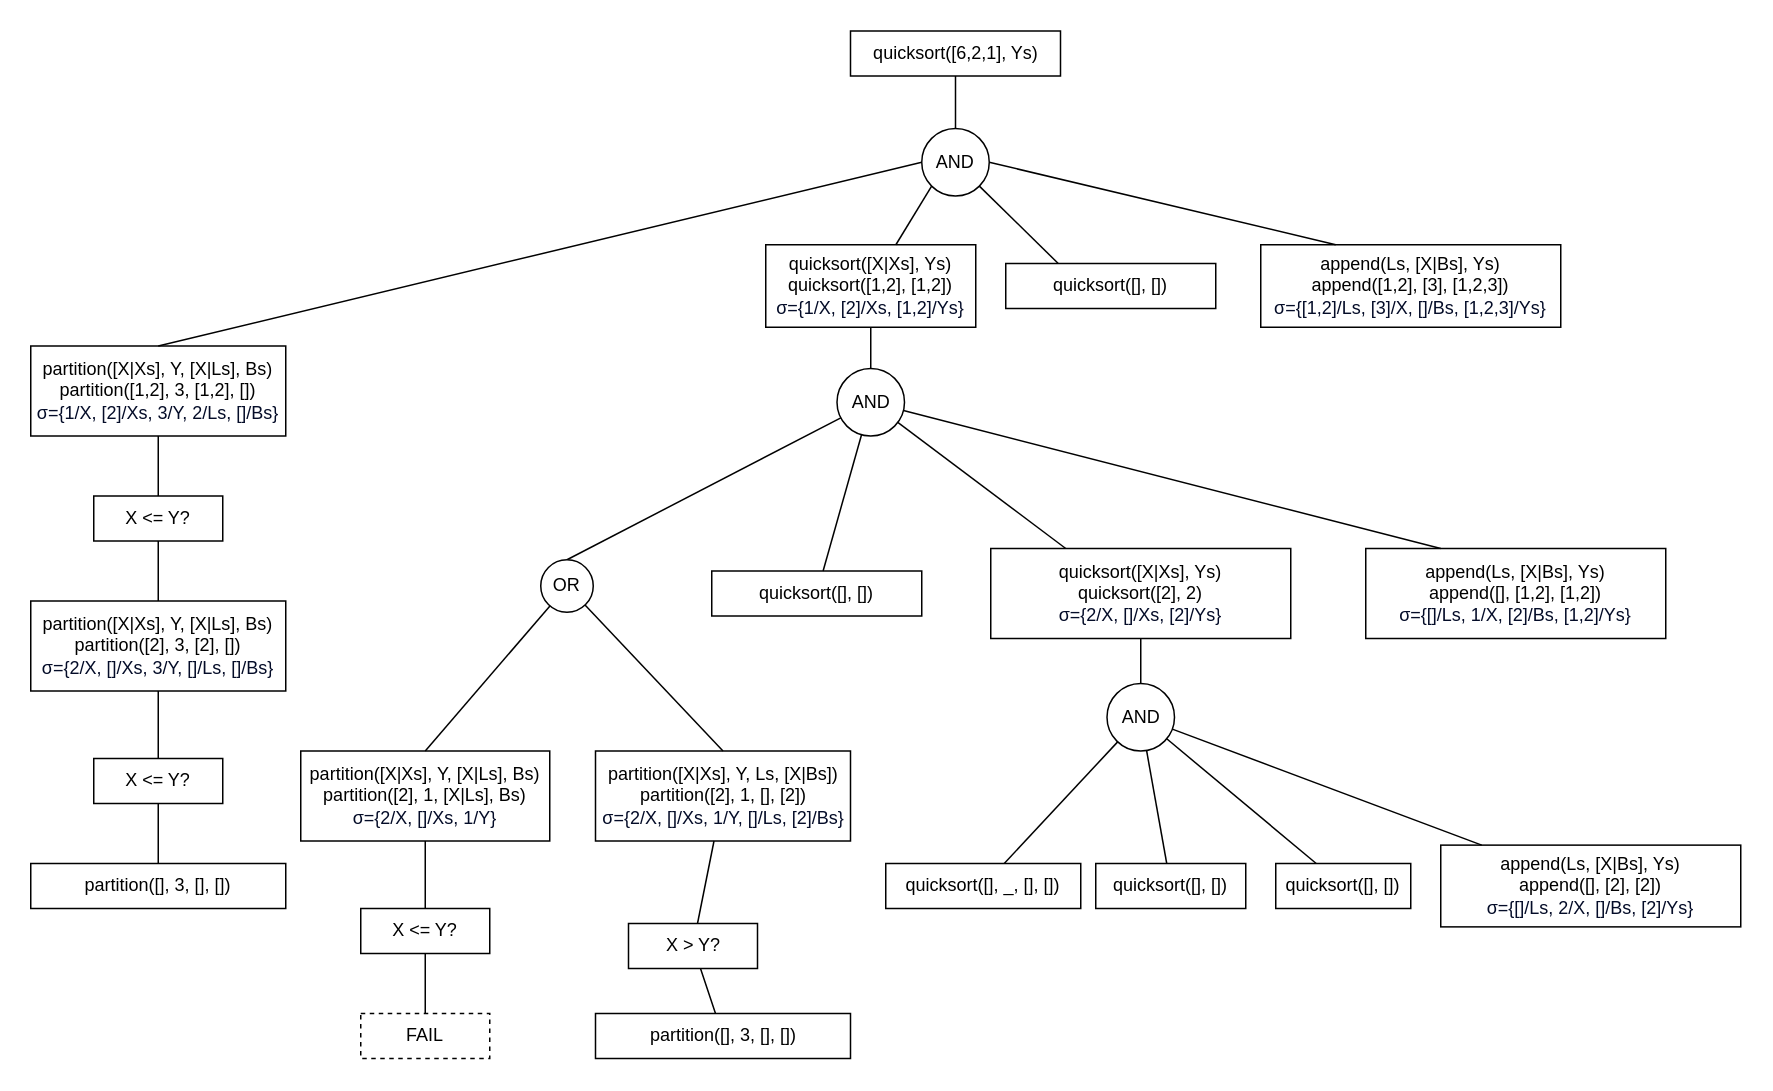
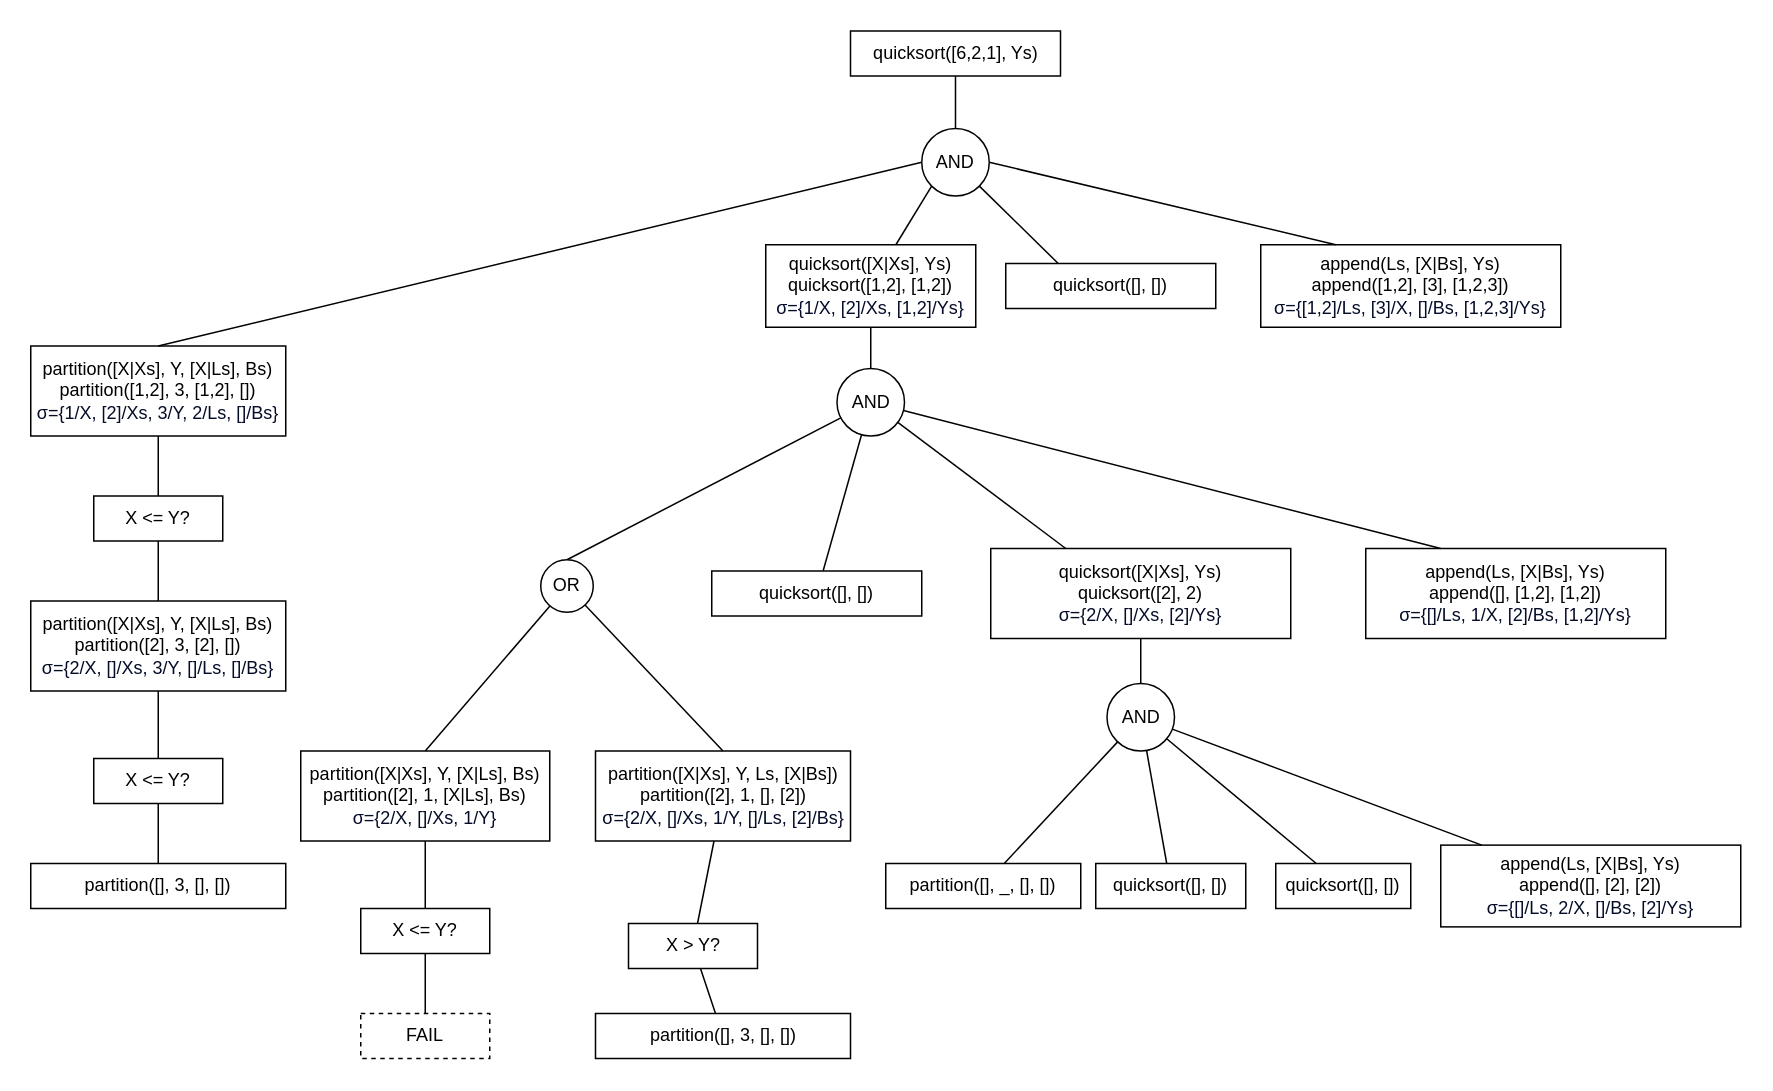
  <mxCell id="0" />
  <mxCell id="1" parent="0" />
  <mxCell id="2" style="rounded=0;orthogonalLoop=1;jettySize=auto;html=1;entryX=0.5;entryY=0;entryDx=0;entryDy=0;endArrow=none;endFill=0;exitX=0;exitY=0.5;exitDx=0;exitDy=0;" parent="1" source="49" target="5" edge="1"><mxGeometry relative="1" as="geometry"><mxPoint x="640" y="100" as="sourcePoint" /></mxGeometry></mxCell>
  <mxCell id="3" value="quicksort([6,2,1], Ys)" style="rounded=0;whiteSpace=wrap;html=1;fillColor=none;" parent="1" vertex="1"><mxGeometry x="566.5" y="20" width="140" height="30" as="geometry" /></mxCell>
  <mxCell id="4" style="edgeStyle=none;shape=connector;rounded=0;orthogonalLoop=1;jettySize=auto;html=1;strokeColor=default;align=center;verticalAlign=middle;fontFamily=Helvetica;fontSize=11;fontColor=default;labelBackgroundColor=default;endArrow=none;endFill=0;" parent="1" source="5" target="7" edge="1"><mxGeometry relative="1" as="geometry" /></mxCell>
  <mxCell id="5" value="partition([X|Xs], Y, [X|Ls], Bs)&lt;br&gt;partition([1,2], 3, [1,2], [])&lt;br&gt;&lt;span style=&quot;color: rgb(4, 12, 40); font-family: &amp;quot;Google Sans&amp;quot;, Arial, sans-serif; text-align: left;&quot;&gt;σ={1/X, [2]/Xs, 3/Y, 2/Ls, []/Bs}&lt;/span&gt;" style="rounded=0;whiteSpace=wrap;html=1;fillColor=none;" parent="1" vertex="1"><mxGeometry x="20" y="230" width="170" height="60" as="geometry" /></mxCell>
  <mxCell id="6" style="edgeStyle=none;shape=connector;rounded=0;orthogonalLoop=1;jettySize=auto;html=1;strokeColor=default;align=center;verticalAlign=middle;fontFamily=Helvetica;fontSize=11;fontColor=default;labelBackgroundColor=default;endArrow=none;endFill=0;" parent="1" source="7" target="9" edge="1"><mxGeometry relative="1" as="geometry" /></mxCell>
  <mxCell id="7" value="X &amp;lt;= Y?" style="rounded=0;whiteSpace=wrap;html=1;fillColor=none;" parent="1" vertex="1"><mxGeometry x="62" y="330" width="86" height="30" as="geometry" /></mxCell>
  <mxCell id="8" style="edgeStyle=none;shape=connector;rounded=0;orthogonalLoop=1;jettySize=auto;html=1;strokeColor=default;align=center;verticalAlign=middle;fontFamily=Helvetica;fontSize=11;fontColor=default;labelBackgroundColor=default;endArrow=none;endFill=0;" parent="1" source="9" target="11" edge="1"><mxGeometry relative="1" as="geometry" /></mxCell>
  <mxCell id="9" value="partition([X|Xs], Y, [X|Ls], Bs)&lt;div&gt;partition([2], 3, [2], [])&lt;br&gt;&lt;/div&gt;&lt;div&gt;&lt;span style=&quot;color: rgb(4, 12, 40); font-family: &amp;quot;Google Sans&amp;quot;, Arial, sans-serif; text-align: left;&quot;&gt;σ={2/X, []/Xs, 3/Y, []/Ls, []/Bs}&lt;/span&gt;&lt;br&gt;&lt;/div&gt;" style="rounded=0;whiteSpace=wrap;html=1;fillColor=none;" parent="1" vertex="1"><mxGeometry x="20" y="400" width="170" height="60" as="geometry" /></mxCell>
  <mxCell id="10" style="edgeStyle=none;shape=connector;rounded=0;orthogonalLoop=1;jettySize=auto;html=1;strokeColor=default;align=center;verticalAlign=middle;fontFamily=Helvetica;fontSize=11;fontColor=default;labelBackgroundColor=default;endArrow=none;endFill=0;" parent="1" source="11" target="12" edge="1"><mxGeometry relative="1" as="geometry" /></mxCell>
  <mxCell id="11" value="X &amp;lt;= Y?" style="rounded=0;whiteSpace=wrap;html=1;fillColor=none;" parent="1" vertex="1"><mxGeometry x="62" y="505" width="86" height="30" as="geometry" /></mxCell>
  <mxCell id="12" value="partition([], 3, [], [])" style="rounded=0;whiteSpace=wrap;html=1;fillColor=none;" parent="1" vertex="1"><mxGeometry x="20" y="575" width="170" height="30" as="geometry" /></mxCell>
  <mxCell id="13" style="edgeStyle=none;rounded=0;orthogonalLoop=1;jettySize=auto;html=1;exitX=0.5;exitY=1;exitDx=0;exitDy=0;strokeColor=default;align=center;verticalAlign=middle;fontFamily=Helvetica;fontSize=11;fontColor=default;labelBackgroundColor=default;endArrow=none;endFill=0;" edge="1" parent="1" source="14" target="50"><mxGeometry relative="1" as="geometry" /></mxCell>
  <mxCell id="14" value="quicksort([X|Xs], Ys)&lt;br&gt;quicksort([1,2], [1,2])&lt;br&gt;&lt;span style=&quot;color: rgb(4, 12, 40); font-family: &amp;quot;Google Sans&amp;quot;, Arial, sans-serif; text-align: left;&quot;&gt;σ={1/X, [2]/Xs, [1,2]/Ys}&lt;/span&gt;" style="rounded=0;whiteSpace=wrap;html=1;fillColor=none;" parent="1" vertex="1"><mxGeometry x="510" y="162.5" width="140" height="55" as="geometry" /></mxCell>
  <mxCell id="15" style="edgeStyle=none;shape=connector;rounded=0;orthogonalLoop=1;jettySize=auto;html=1;exitX=0.5;exitY=1;exitDx=0;exitDy=0;entryX=0.5;entryY=0;entryDx=0;entryDy=0;strokeColor=default;align=center;verticalAlign=middle;fontFamily=Helvetica;fontSize=11;fontColor=default;labelBackgroundColor=default;endArrow=none;endFill=0;" parent="1" source="17" target="18" edge="1"><mxGeometry relative="1" as="geometry" /></mxCell>
  <mxCell id="16" style="edgeStyle=none;rounded=0;orthogonalLoop=1;jettySize=auto;html=1;exitX=0.5;exitY=0;exitDx=0;exitDy=0;strokeColor=default;align=center;verticalAlign=middle;fontFamily=Helvetica;fontSize=11;fontColor=default;labelBackgroundColor=default;endArrow=none;endFill=0;" edge="1" parent="1" source="17" target="52"><mxGeometry relative="1" as="geometry" /></mxCell>
  <mxCell id="17" value="partition([X|Xs], Y, [X|Ls], Bs)&lt;br&gt;partition([2], 1, [X|Ls], Bs)&lt;br&gt;&lt;span style=&quot;color: rgb(4, 12, 40); font-family: &amp;quot;Google Sans&amp;quot;, Arial, sans-serif; text-align: left;&quot;&gt;σ={2/X, []/Xs, 1/Y}&lt;/span&gt;" style="rounded=0;whiteSpace=wrap;html=1;fillColor=none;" parent="1" vertex="1"><mxGeometry x="200" y="500" width="166" height="60" as="geometry" /></mxCell>
  <mxCell id="18" value="X &amp;lt;= Y?" style="rounded=0;whiteSpace=wrap;html=1;fillColor=none;" parent="1" vertex="1"><mxGeometry x="240" y="605" width="86" height="30" as="geometry" /></mxCell>
  <mxCell id="19" style="edgeStyle=none;shape=connector;rounded=0;orthogonalLoop=1;jettySize=auto;html=1;strokeColor=default;align=center;verticalAlign=middle;fontFamily=Helvetica;fontSize=11;fontColor=default;labelBackgroundColor=default;endArrow=none;endFill=0;" parent="1" source="20" target="50" edge="1"><mxGeometry relative="1" as="geometry" /></mxCell>
  <mxCell id="20" value="quicksort([], [])" style="rounded=0;whiteSpace=wrap;html=1;fillColor=none;" parent="1" vertex="1"><mxGeometry x="474" y="380" width="140" height="30" as="geometry" /></mxCell>
  <mxCell id="21" style="edgeStyle=none;shape=connector;rounded=0;orthogonalLoop=1;jettySize=auto;html=1;strokeColor=default;align=center;verticalAlign=middle;fontFamily=Helvetica;fontSize=11;fontColor=default;labelBackgroundColor=default;endArrow=none;endFill=0;" parent="1" source="53" target="43" edge="1"><mxGeometry relative="1" as="geometry" /></mxCell>
  <mxCell id="22" style="edgeStyle=none;shape=connector;rounded=0;orthogonalLoop=1;jettySize=auto;html=1;strokeColor=default;align=center;verticalAlign=middle;fontFamily=Helvetica;fontSize=11;fontColor=default;labelBackgroundColor=default;endArrow=none;endFill=0;" parent="1" source="53" target="44" edge="1"><mxGeometry relative="1" as="geometry" /></mxCell>
  <mxCell id="23" style="edgeStyle=none;shape=connector;rounded=0;orthogonalLoop=1;jettySize=auto;html=1;strokeColor=default;align=center;verticalAlign=middle;fontFamily=Helvetica;fontSize=11;fontColor=default;labelBackgroundColor=default;endArrow=none;endFill=0;" parent="1" source="53" target="45" edge="1"><mxGeometry relative="1" as="geometry" /></mxCell>
  <mxCell id="24" style="edgeStyle=none;shape=connector;rounded=0;orthogonalLoop=1;jettySize=auto;html=1;strokeColor=default;align=center;verticalAlign=middle;fontFamily=Helvetica;fontSize=11;fontColor=default;labelBackgroundColor=default;endArrow=none;endFill=0;" parent="1" source="53" target="46" edge="1"><mxGeometry relative="1" as="geometry" /></mxCell>
  <mxCell id="25" style="edgeStyle=none;rounded=0;orthogonalLoop=1;jettySize=auto;html=1;strokeColor=default;align=center;verticalAlign=middle;fontFamily=Helvetica;fontSize=11;fontColor=default;labelBackgroundColor=default;endArrow=none;endFill=0;" edge="1" parent="1" source="26" target="53"><mxGeometry relative="1" as="geometry" /></mxCell>
  <mxCell id="26" value="quicksort([X|Xs], Ys)&lt;div&gt;quicksort([2], 2)&lt;br&gt;&lt;span style=&quot;color: rgb(4, 12, 40); font-family: &amp;quot;Google Sans&amp;quot;, Arial, sans-serif; text-align: left;&quot;&gt;σ={2/X, []/Xs, [2]/Ys}&lt;/span&gt;&lt;br&gt;&lt;/div&gt;" style="rounded=0;whiteSpace=wrap;html=1;fillColor=none;" parent="1" vertex="1"><mxGeometry x="660" y="365" width="200" height="60" as="geometry" /></mxCell>
  <mxCell id="27" style="edgeStyle=none;shape=connector;rounded=0;orthogonalLoop=1;jettySize=auto;html=1;exitX=0.25;exitY=0;exitDx=0;exitDy=0;strokeColor=default;align=center;verticalAlign=middle;fontFamily=Helvetica;fontSize=11;fontColor=default;labelBackgroundColor=default;endArrow=none;endFill=0;" parent="1" source="26" target="50" edge="1"><mxGeometry relative="1" as="geometry" /></mxCell>
  <mxCell id="28" value="append(Ls, [X|Bs], Ys)&lt;div&gt;append([], [1,2], [1,2])&lt;br&gt;&lt;span style=&quot;color: rgb(4, 12, 40); font-family: &amp;quot;Google Sans&amp;quot;, Arial, sans-serif; text-align: left;&quot;&gt;σ={[]/Ls, 1/X, [2]/Bs, [1,2]/Ys}&lt;/span&gt;&lt;br&gt;&lt;/div&gt;" style="rounded=0;whiteSpace=wrap;html=1;fillColor=none;" parent="1" vertex="1"><mxGeometry x="910" y="365" width="200" height="60" as="geometry" /></mxCell>
  <mxCell id="29" style="edgeStyle=none;shape=connector;rounded=0;orthogonalLoop=1;jettySize=auto;html=1;exitX=0.25;exitY=0;exitDx=0;exitDy=0;strokeColor=default;align=center;verticalAlign=middle;fontFamily=Helvetica;fontSize=11;fontColor=default;labelBackgroundColor=default;endArrow=none;endFill=0;" parent="1" source="28" target="50" edge="1"><mxGeometry relative="1" as="geometry" /></mxCell>
  <mxCell id="30" style="edgeStyle=none;shape=connector;rounded=0;orthogonalLoop=1;jettySize=auto;html=1;entryX=0;entryY=1;entryDx=0;entryDy=0;strokeColor=default;align=center;verticalAlign=middle;fontFamily=Helvetica;fontSize=11;fontColor=default;labelBackgroundColor=default;endArrow=none;endFill=0;" parent="1" source="14" target="49" edge="1"><mxGeometry relative="1" as="geometry" /></mxCell>
  <mxCell id="31" value="quicksort([], [])" style="rounded=0;whiteSpace=wrap;html=1;fillColor=none;" parent="1" vertex="1"><mxGeometry x="670" y="175" width="140" height="30" as="geometry" /></mxCell>
  <mxCell id="32" style="edgeStyle=none;shape=connector;rounded=0;orthogonalLoop=1;jettySize=auto;html=1;exitX=0.25;exitY=0;exitDx=0;exitDy=0;entryX=1;entryY=1;entryDx=0;entryDy=0;strokeColor=default;align=center;verticalAlign=middle;fontFamily=Helvetica;fontSize=11;fontColor=default;labelBackgroundColor=default;endArrow=none;endFill=0;" parent="1" source="31" target="49" edge="1"><mxGeometry relative="1" as="geometry" /></mxCell>
  <mxCell id="33" value="append(Ls, [X|Bs], Ys)&lt;div&gt;append([1,2], [3], [1,2,3])&lt;br&gt;&lt;/div&gt;&lt;div&gt;&lt;span style=&quot;color: rgb(4, 12, 40); font-family: &amp;quot;Google Sans&amp;quot;, Arial, sans-serif; text-align: left;&quot;&gt;σ={[1,2]/Ls, [3]/X, []/Bs, [1,2,3]/Ys}&lt;/span&gt;&lt;br&gt;&lt;/div&gt;" style="rounded=0;whiteSpace=wrap;html=1;fillColor=none;" parent="1" vertex="1"><mxGeometry x="840" y="162.5" width="200" height="55" as="geometry" /></mxCell>
  <mxCell id="34" style="edgeStyle=none;shape=connector;rounded=0;orthogonalLoop=1;jettySize=auto;html=1;exitX=0.25;exitY=0;exitDx=0;exitDy=0;strokeColor=default;align=center;verticalAlign=middle;fontFamily=Helvetica;fontSize=11;fontColor=default;labelBackgroundColor=default;endArrow=none;endFill=0;entryX=1;entryY=0.5;entryDx=0;entryDy=0;" parent="1" source="33" target="49" edge="1"><mxGeometry relative="1" as="geometry" /></mxCell>
  <mxCell id="35" style="edgeStyle=none;shape=connector;rounded=0;orthogonalLoop=1;jettySize=auto;html=1;exitX=0.5;exitY=0;exitDx=0;exitDy=0;entryX=0.5;entryY=1;entryDx=0;entryDy=0;strokeColor=default;align=center;verticalAlign=middle;fontFamily=Helvetica;fontSize=11;fontColor=default;labelBackgroundColor=default;endArrow=none;endFill=0;" parent="1" source="36" target="18" edge="1"><mxGeometry relative="1" as="geometry" /></mxCell>
  <mxCell id="36" value="FAIL" style="rounded=0;whiteSpace=wrap;html=1;fillColor=none;dashed=1;" parent="1" vertex="1"><mxGeometry x="240" y="675" width="86" height="30" as="geometry" /></mxCell>
  <mxCell id="37" style="edgeStyle=none;shape=connector;rounded=0;orthogonalLoop=1;jettySize=auto;html=1;strokeColor=default;align=center;verticalAlign=middle;fontFamily=Helvetica;fontSize=11;fontColor=default;labelBackgroundColor=default;endArrow=none;endFill=0;" parent="1" source="39" target="41" edge="1"><mxGeometry relative="1" as="geometry" /></mxCell>
  <mxCell id="38" style="edgeStyle=none;rounded=0;orthogonalLoop=1;jettySize=auto;html=1;exitX=0.5;exitY=0;exitDx=0;exitDy=0;strokeColor=default;align=center;verticalAlign=middle;fontFamily=Helvetica;fontSize=11;fontColor=default;labelBackgroundColor=default;endArrow=none;endFill=0;" edge="1" parent="1" source="39" target="52"><mxGeometry relative="1" as="geometry" /></mxCell>
  <mxCell id="39" value="partition([X|Xs], Y, Ls, [X|Bs])&lt;div&gt;partition([2], 1, [], [2])&lt;br&gt;&lt;span style=&quot;color: rgb(4, 12, 40); font-family: &amp;quot;Google Sans&amp;quot;, Arial, sans-serif; text-align: left;&quot;&gt;σ={2/X, []/Xs, 1/Y, []/Ls, [2]/Bs}&lt;/span&gt;&lt;br&gt;&lt;/div&gt;" style="rounded=0;whiteSpace=wrap;html=1;fillColor=none;" parent="1" vertex="1"><mxGeometry x="396.5" y="500" width="170" height="60" as="geometry" /></mxCell>
  <mxCell id="40" style="edgeStyle=none;shape=connector;rounded=0;orthogonalLoop=1;jettySize=auto;html=1;strokeColor=default;align=center;verticalAlign=middle;fontFamily=Helvetica;fontSize=11;fontColor=default;labelBackgroundColor=default;endArrow=none;endFill=0;" parent="1" source="41" target="42" edge="1"><mxGeometry relative="1" as="geometry" /></mxCell>
  <mxCell id="41" value="X &amp;gt; Y?" style="rounded=0;whiteSpace=wrap;html=1;fillColor=none;" parent="1" vertex="1"><mxGeometry x="418.5" y="615" width="86" height="30" as="geometry" /></mxCell>
  <mxCell id="42" value="partition([], 3, [], [])" style="rounded=0;whiteSpace=wrap;html=1;fillColor=none;" parent="1" vertex="1"><mxGeometry x="396.5" y="675" width="170" height="30" as="geometry" /></mxCell>
- <mxCell id="43" value="quicksort([], _, [], [])" style="rounded=0;whiteSpace=wrap;html=1;fillColor=none;" parent="1" vertex="1"><mxGeometry x="590" y="575" width="130" height="30" as="geometry" /></mxCell>
+ <mxCell id="43" value="partition([], _, [], [])" style="rounded=0;whiteSpace=wrap;html=1;fillColor=none;" parent="1" vertex="1"><mxGeometry x="590" y="575" width="130" height="30" as="geometry" /></mxCell>
  <mxCell id="44" value="quicksort([], [])" style="rounded=0;whiteSpace=wrap;html=1;fillColor=none;" parent="1" vertex="1"><mxGeometry x="730" y="575" width="100" height="30" as="geometry" /></mxCell>
  <mxCell id="45" value="quicksort([], [])" style="rounded=0;whiteSpace=wrap;html=1;fillColor=none;" parent="1" vertex="1"><mxGeometry x="850" y="575" width="90" height="30" as="geometry" /></mxCell>
  <mxCell id="46" value="append(Ls, [X|Bs], Ys)&lt;br&gt;append([], [2], [2])&lt;br&gt;&lt;span style=&quot;color: rgb(4, 12, 40); font-family: &amp;quot;Google Sans&amp;quot;, Arial, sans-serif; text-align: left;&quot;&gt;σ={[]/Ls, 2/X, []/Bs, [2]/Ys}&lt;/span&gt;" style="rounded=0;whiteSpace=wrap;html=1;fillColor=none;" parent="1" vertex="1"><mxGeometry x="960" y="562.75" width="200" height="54.5" as="geometry" /></mxCell>
  <mxCell id="47" style="edgeStyle=none;shape=connector;rounded=0;orthogonalLoop=1;jettySize=auto;html=1;exitX=0.5;exitY=1;exitDx=0;exitDy=0;strokeColor=default;align=center;verticalAlign=middle;fontFamily=Helvetica;fontSize=11;fontColor=default;labelBackgroundColor=default;endArrow=none;endFill=0;" parent="1" source="9" target="9" edge="1"><mxGeometry relative="1" as="geometry" /></mxCell>
  <mxCell id="48" style="rounded=0;orthogonalLoop=1;jettySize=auto;html=1;exitX=0.5;exitY=0;exitDx=0;exitDy=0;entryX=0.5;entryY=1;entryDx=0;entryDy=0;endArrow=none;endFill=0;" edge="1" parent="1" source="49" target="3"><mxGeometry relative="1" as="geometry" /></mxCell>
  <mxCell id="49" value="AND" style="ellipse;whiteSpace=wrap;html=1;aspect=fixed;" vertex="1" parent="1"><mxGeometry x="614" y="85" width="45" height="45" as="geometry" /></mxCell>
  <mxCell id="50" value="AND" style="ellipse;whiteSpace=wrap;html=1;aspect=fixed;" vertex="1" parent="1"><mxGeometry x="557.5" y="245" width="45" height="45" as="geometry" /></mxCell>
  <mxCell id="51" style="edgeStyle=none;rounded=0;orthogonalLoop=1;jettySize=auto;html=1;exitX=0.5;exitY=0;exitDx=0;exitDy=0;strokeColor=default;align=center;verticalAlign=middle;fontFamily=Helvetica;fontSize=11;fontColor=default;labelBackgroundColor=default;endArrow=none;endFill=0;" edge="1" parent="1" source="52" target="50"><mxGeometry relative="1" as="geometry" /></mxCell>
  <mxCell id="52" value="OR" style="ellipse;whiteSpace=wrap;html=1;aspect=fixed;" vertex="1" parent="1"><mxGeometry x="360" y="372.5" width="35" height="35" as="geometry" /></mxCell>
  <mxCell id="53" value="AND" style="ellipse;whiteSpace=wrap;html=1;aspect=fixed;" vertex="1" parent="1"><mxGeometry x="737.5" y="455" width="45" height="45" as="geometry" /></mxCell>
